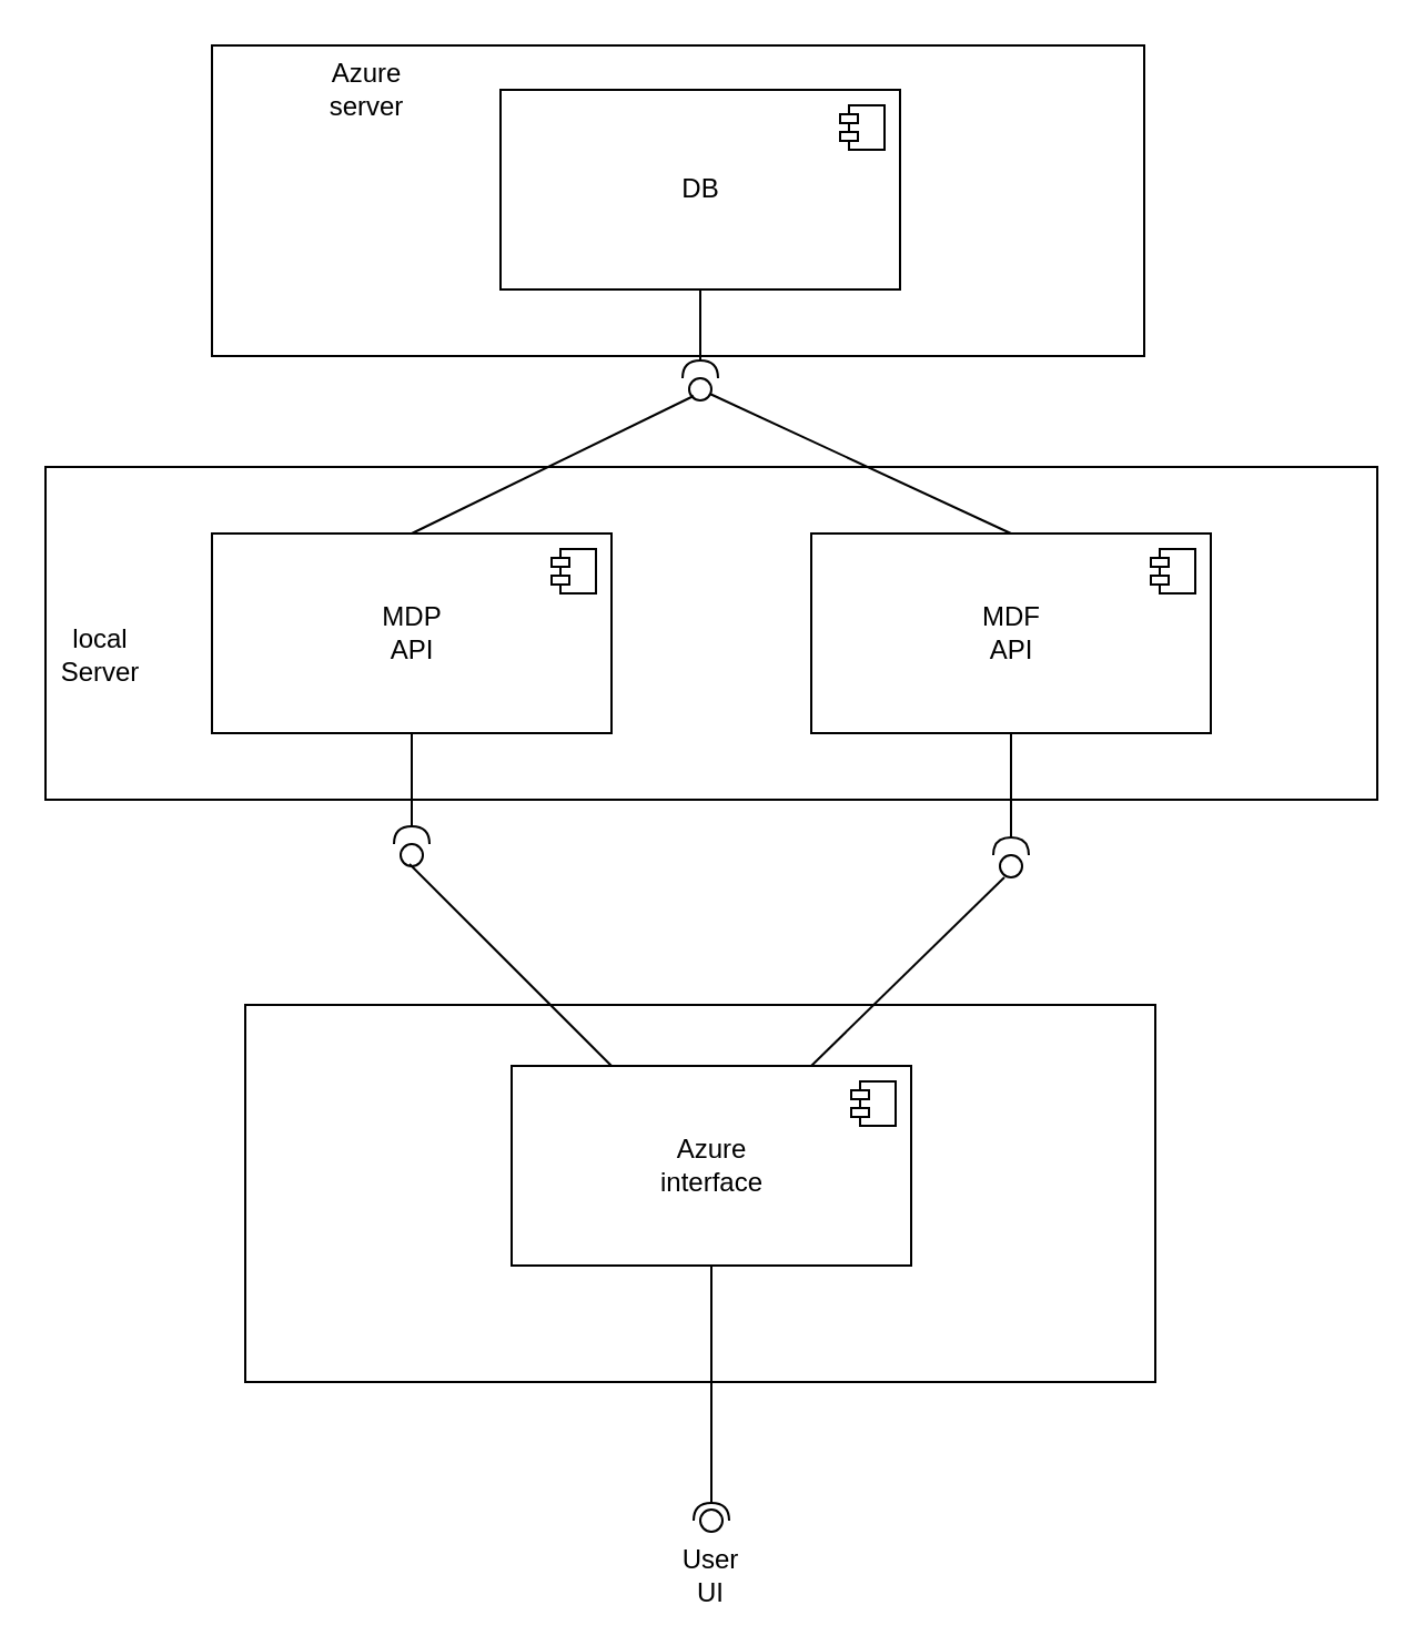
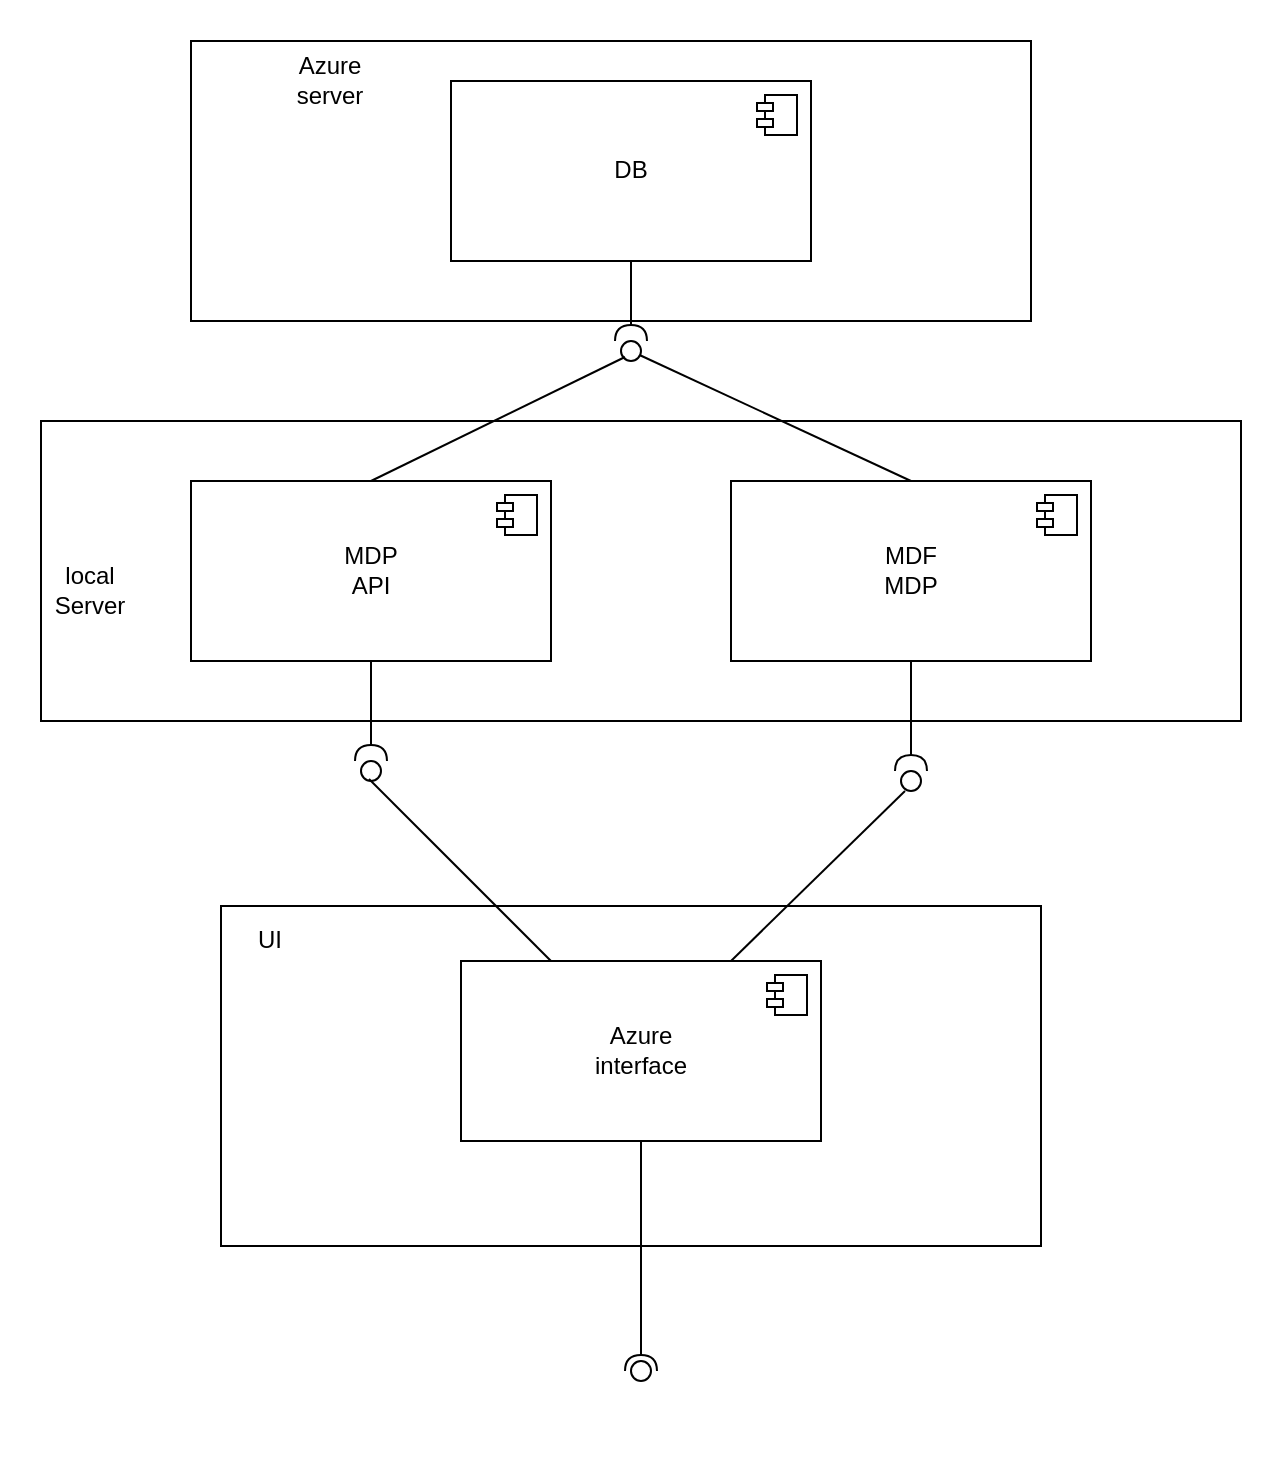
  <mxCell id="0" />
  <mxCell id="1" parent="0" />
  <mxCell id="2" value="" style="rounded=0;whiteSpace=wrap;html=1;" vertex="1" parent="1"><mxGeometry x="110" y="452.5" width="410" height="170" as="geometry" /></mxCell>
  <mxCell id="3" value="" style="rounded=0;whiteSpace=wrap;html=1;" vertex="1" parent="1"><mxGeometry x="95" y="20" width="420" height="140" as="geometry" /></mxCell>
  <mxCell id="4" value="" style="rounded=0;whiteSpace=wrap;html=1;" vertex="1" parent="1"><mxGeometry x="20" y="210" width="600" height="150" as="geometry" /></mxCell>
- <mxCell id="5" value="MDF&lt;br&gt;API" style="html=1;" parent="1" vertex="1"><mxGeometry x="365" y="240" width="180" height="90" as="geometry" /></mxCell>
+ <mxCell id="5" value="MDF&lt;br&gt;MDP" style="html=1;" parent="1" vertex="1"><mxGeometry x="365" y="240" width="180" height="90" as="geometry" /></mxCell>
  <mxCell id="6" value="" style="shape=component;jettyWidth=8;jettyHeight=4;" parent="5" vertex="1"><mxGeometry x="1" width="20" height="20" relative="1" as="geometry"><mxPoint x="-27" y="7" as="offset" /></mxGeometry></mxCell>
  <mxCell id="7" value="MDP&lt;br&gt;API" style="html=1;" parent="1" vertex="1"><mxGeometry x="95" y="240" width="180" height="90" as="geometry" /></mxCell>
  <mxCell id="8" value="" style="shape=component;jettyWidth=8;jettyHeight=4;" parent="7" vertex="1"><mxGeometry x="1" width="20" height="20" relative="1" as="geometry"><mxPoint x="-27" y="7" as="offset" /></mxGeometry></mxCell>
  <mxCell id="9" value="" style="rounded=0;orthogonalLoop=1;jettySize=auto;html=1;endArrow=halfCircle;endFill=0;endSize=6;strokeWidth=1;exitX=0.5;exitY=1;exitDx=0;exitDy=0;" parent="1" source="17" edge="1"><mxGeometry relative="1" as="geometry"><mxPoint x="415" y="290" as="sourcePoint" /><mxPoint x="185" y="390" as="targetPoint" /></mxGeometry></mxCell>
  <mxCell id="10" value="DB" style="html=1;" parent="1" vertex="1"><mxGeometry x="225" y="40" width="180" height="90" as="geometry" /></mxCell>
  <mxCell id="11" value="" style="shape=component;jettyWidth=8;jettyHeight=4;" parent="10" vertex="1"><mxGeometry x="1" width="20" height="20" relative="1" as="geometry"><mxPoint x="-27" y="7" as="offset" /></mxGeometry></mxCell>
  <mxCell id="12" value="" style="rounded=0;orthogonalLoop=1;jettySize=auto;html=1;endArrow=halfCircle;endFill=0;endSize=6;strokeWidth=1;exitX=0.5;exitY=1;exitDx=0;exitDy=0;" parent="1" source="13" edge="1"><mxGeometry relative="1" as="geometry"><mxPoint x="195" y="340" as="sourcePoint" /><mxPoint x="315" y="180" as="targetPoint" /></mxGeometry></mxCell>
  <mxCell id="13" value="" style="ellipse;whiteSpace=wrap;html=1;fontFamily=Helvetica;fontSize=12;fontColor=#000000;align=center;strokeColor=#000000;fillColor=#ffffff;points=[];aspect=fixed;resizable=0;" parent="1" vertex="1"><mxGeometry x="310" y="170" width="10" height="10" as="geometry" /></mxCell>
  <mxCell id="14" value="" style="rounded=0;orthogonalLoop=1;jettySize=auto;html=1;endArrow=halfCircle;endFill=0;endSize=6;strokeWidth=1;exitX=0.5;exitY=1;exitDx=0;exitDy=0;" parent="1" source="10" target="13" edge="1"><mxGeometry relative="1" as="geometry"><mxPoint x="315" y="130" as="sourcePoint" /><mxPoint x="315" y="180" as="targetPoint" /></mxGeometry></mxCell>
  <mxCell id="15" value="" style="endArrow=none;html=1;exitX=0.5;exitY=0;exitDx=0;exitDy=0;entryX=0.2;entryY=0.8;entryDx=0;entryDy=0;entryPerimeter=0;" parent="1" source="7" target="13" edge="1"><mxGeometry width="50" height="50" relative="1" as="geometry"><mxPoint x="115" y="220" as="sourcePoint" /><mxPoint x="165" y="170" as="targetPoint" /></mxGeometry></mxCell>
  <mxCell id="16" value="" style="endArrow=none;html=1;exitX=0.5;exitY=0;exitDx=0;exitDy=0;" parent="1" source="5" target="13" edge="1"><mxGeometry width="50" height="50" relative="1" as="geometry"><mxPoint x="395" y="220" as="sourcePoint" /><mxPoint x="445" y="170" as="targetPoint" /></mxGeometry></mxCell>
  <mxCell id="17" value="" style="ellipse;whiteSpace=wrap;html=1;fontFamily=Helvetica;fontSize=12;fontColor=#000000;align=center;strokeColor=#000000;fillColor=#ffffff;points=[];aspect=fixed;resizable=0;" parent="1" vertex="1"><mxGeometry x="180" y="380" width="10" height="10" as="geometry" /></mxCell>
  <mxCell id="18" value="" style="rounded=0;orthogonalLoop=1;jettySize=auto;html=1;endArrow=halfCircle;endFill=0;endSize=6;strokeWidth=1;exitX=0.5;exitY=1;exitDx=0;exitDy=0;" parent="1" source="7" target="17" edge="1"><mxGeometry relative="1" as="geometry"><mxPoint x="185" y="330" as="sourcePoint" /><mxPoint x="185" y="390" as="targetPoint" /></mxGeometry></mxCell>
  <mxCell id="19" value="" style="ellipse;whiteSpace=wrap;html=1;fontFamily=Helvetica;fontSize=12;fontColor=#000000;align=center;strokeColor=#000000;fillColor=#ffffff;points=[];aspect=fixed;resizable=0;" parent="1" vertex="1"><mxGeometry x="450" y="385" width="10" height="10" as="geometry" /></mxCell>
  <mxCell id="20" value="" style="rounded=0;orthogonalLoop=1;jettySize=auto;html=1;endArrow=halfCircle;endFill=0;endSize=6;strokeWidth=1;exitX=0.5;exitY=1;exitDx=0;exitDy=0;" parent="1" source="5" target="19" edge="1"><mxGeometry relative="1" as="geometry"><mxPoint x="455" y="330" as="sourcePoint" /><mxPoint x="455" y="392.857" as="targetPoint" /></mxGeometry></mxCell>
  <mxCell id="21" value="Azure&lt;br&gt;interface" style="html=1;" parent="1" vertex="1"><mxGeometry x="230" y="480" width="180" height="90" as="geometry" /></mxCell>
  <mxCell id="22" value="" style="shape=component;jettyWidth=8;jettyHeight=4;" parent="21" vertex="1"><mxGeometry x="1" width="20" height="20" relative="1" as="geometry"><mxPoint x="-27" y="7" as="offset" /></mxGeometry></mxCell>
  <mxCell id="23" value="" style="endArrow=none;html=1;entryX=0.4;entryY=0.9;entryDx=0;entryDy=0;entryPerimeter=0;exitX=0.25;exitY=0;exitDx=0;exitDy=0;" parent="1" source="21" target="17" edge="1"><mxGeometry width="50" height="50" relative="1" as="geometry"><mxPoint x="115" y="520" as="sourcePoint" /><mxPoint x="165" y="470" as="targetPoint" /></mxGeometry></mxCell>
  <mxCell id="24" value="" style="endArrow=none;html=1;entryX=0.2;entryY=1;entryDx=0;entryDy=0;entryPerimeter=0;exitX=0.75;exitY=0;exitDx=0;exitDy=0;" parent="1" source="21" target="19" edge="1"><mxGeometry width="50" height="50" relative="1" as="geometry"><mxPoint x="365" y="450" as="sourcePoint" /><mxPoint x="415" y="400" as="targetPoint" /></mxGeometry></mxCell>
  <mxCell id="25" value="" style="rounded=0;orthogonalLoop=1;jettySize=auto;html=1;endArrow=halfCircle;endFill=0;entryX=0.5;entryY=0.5;entryDx=0;entryDy=0;endSize=6;strokeWidth=1;exitX=0.5;exitY=1;exitDx=0;exitDy=0;" parent="1" source="21" target="26" edge="1"><mxGeometry relative="1" as="geometry"><mxPoint x="200" y="695" as="sourcePoint" /></mxGeometry></mxCell>
  <mxCell id="26" value="" style="ellipse;whiteSpace=wrap;html=1;fontFamily=Helvetica;fontSize=12;fontColor=#000000;align=center;strokeColor=#000000;fillColor=#ffffff;points=[];aspect=fixed;resizable=0;" parent="1" vertex="1"><mxGeometry x="315" y="680" width="10" height="10" as="geometry" /></mxCell>
- <mxCell id="27" value="User&lt;br&gt;UI" style="text;html=1;strokeColor=none;fillColor=none;align=center;verticalAlign=middle;whiteSpace=wrap;rounded=0;" parent="1" vertex="1"><mxGeometry x="300" y="700" width="40" height="20" as="geometry" /></mxCell>
  <mxCell id="28" value="local&lt;br&gt;Server" style="text;html=1;strokeColor=none;fillColor=none;align=center;verticalAlign=middle;whiteSpace=wrap;rounded=0;" vertex="1" parent="1"><mxGeometry x="25" y="285" width="40" height="20" as="geometry" /></mxCell>
  <mxCell id="29" value="Azure&lt;br&gt;server" style="text;html=1;strokeColor=none;fillColor=none;align=center;verticalAlign=middle;whiteSpace=wrap;rounded=0;" vertex="1" parent="1"><mxGeometry x="145" y="30" width="40" height="20" as="geometry" /></mxCell>
+ <mxCell id="30" value="UI" style="text;html=1;strokeColor=none;fillColor=none;align=center;verticalAlign=middle;whiteSpace=wrap;rounded=0;" vertex="1" parent="1"><mxGeometry x="115" y="460" width="40" height="20" as="geometry" /></mxCell>
